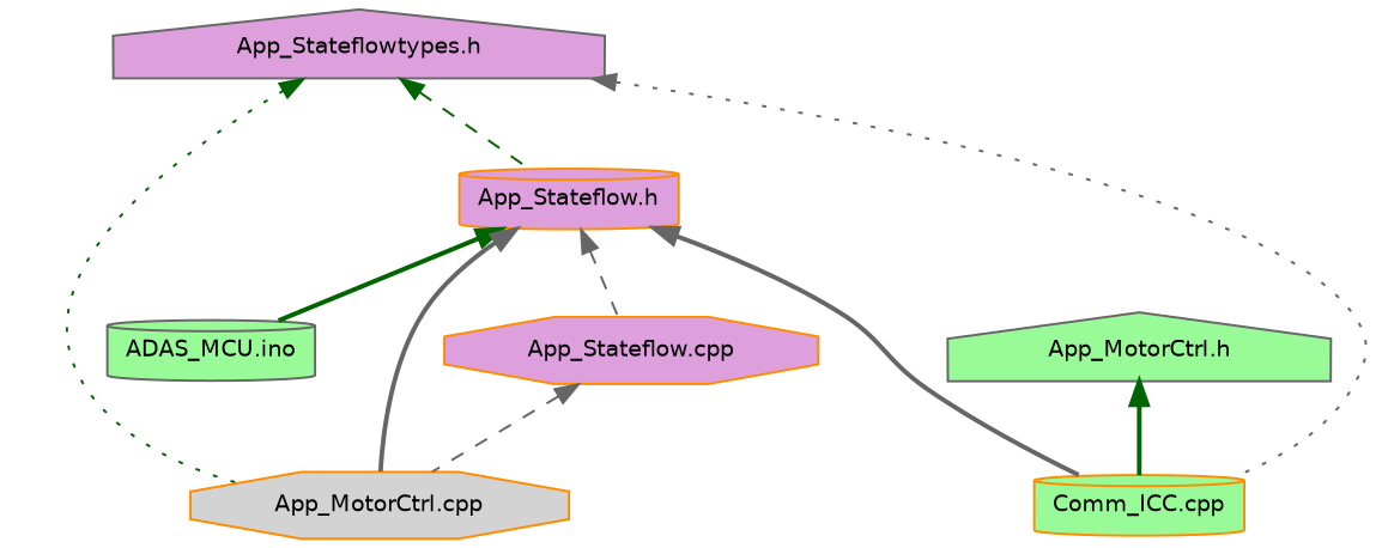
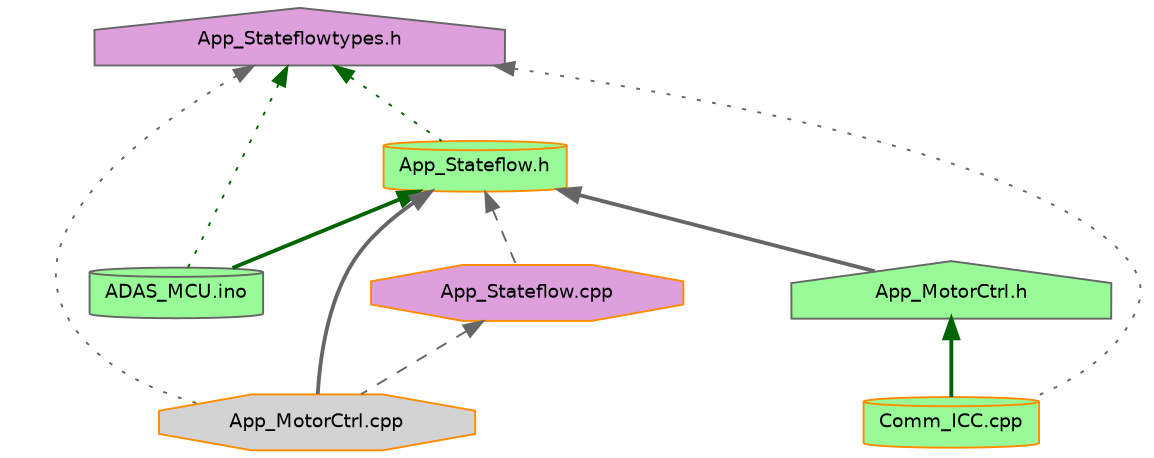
  digraph {
    node [color=darkorange fillcolor=plum fontname=Helvetica fontsize=10 shape=cylinder style=filled]
    edge [color=darkgreen dir=back fontname=Helvetica fontsize=10 labelfontname=Helvetica labelfontsize=10 style=dotted]
    n1 [color=gray40 fontcolor=black height=0.2 label="App_Stateflowtypes.h" shape=house width=0.4]
-   n2 [height=0.2 label="App_Stateflow.h" width=0.4]
+   n2 [fillcolor=palegreen height=0.2 label="App_Stateflow.h" width=0.4]
    n3 [color=gray40 fillcolor=palegreen height=0.2 label="ADAS_MCU.ino" width=0.4]
    n4 [fillcolor=lightgrey height=0.2 label="App_MotorCtrl.cpp" shape=octagon width=0.4]
    n5 [fillcolor=palegreen height=0.2 label="Comm_ICC.cpp" width=0.4]
    n6 [color=gray40 fillcolor=palegreen height=0.2 label="App_MotorCtrl.h" shape=house width=0.4]
    n7 [height=0.2 label="App_Stateflow.cpp" shape=octagon width=0.4]
-   n1 -> n2 [style=dashed]
-   n1 -> n4
+   n1 -> n2
+   n1 -> n3
+   n1 -> n4 [color=gray40]
    n1 -> n5 [color=gray40]
    n2 -> n3 [style=bold]
    n2 -> n4 [color=gray40 style=bold]
-   n2 -> n5 [color=gray40 style=bold]
+   n2 -> n6 [color=gray40 style=bold]
    n2 -> n7 [color=gray40 style=dashed]
    n6 -> n5 [style=bold]
    n7 -> n4 [color=gray40 style=dashed]
  }
